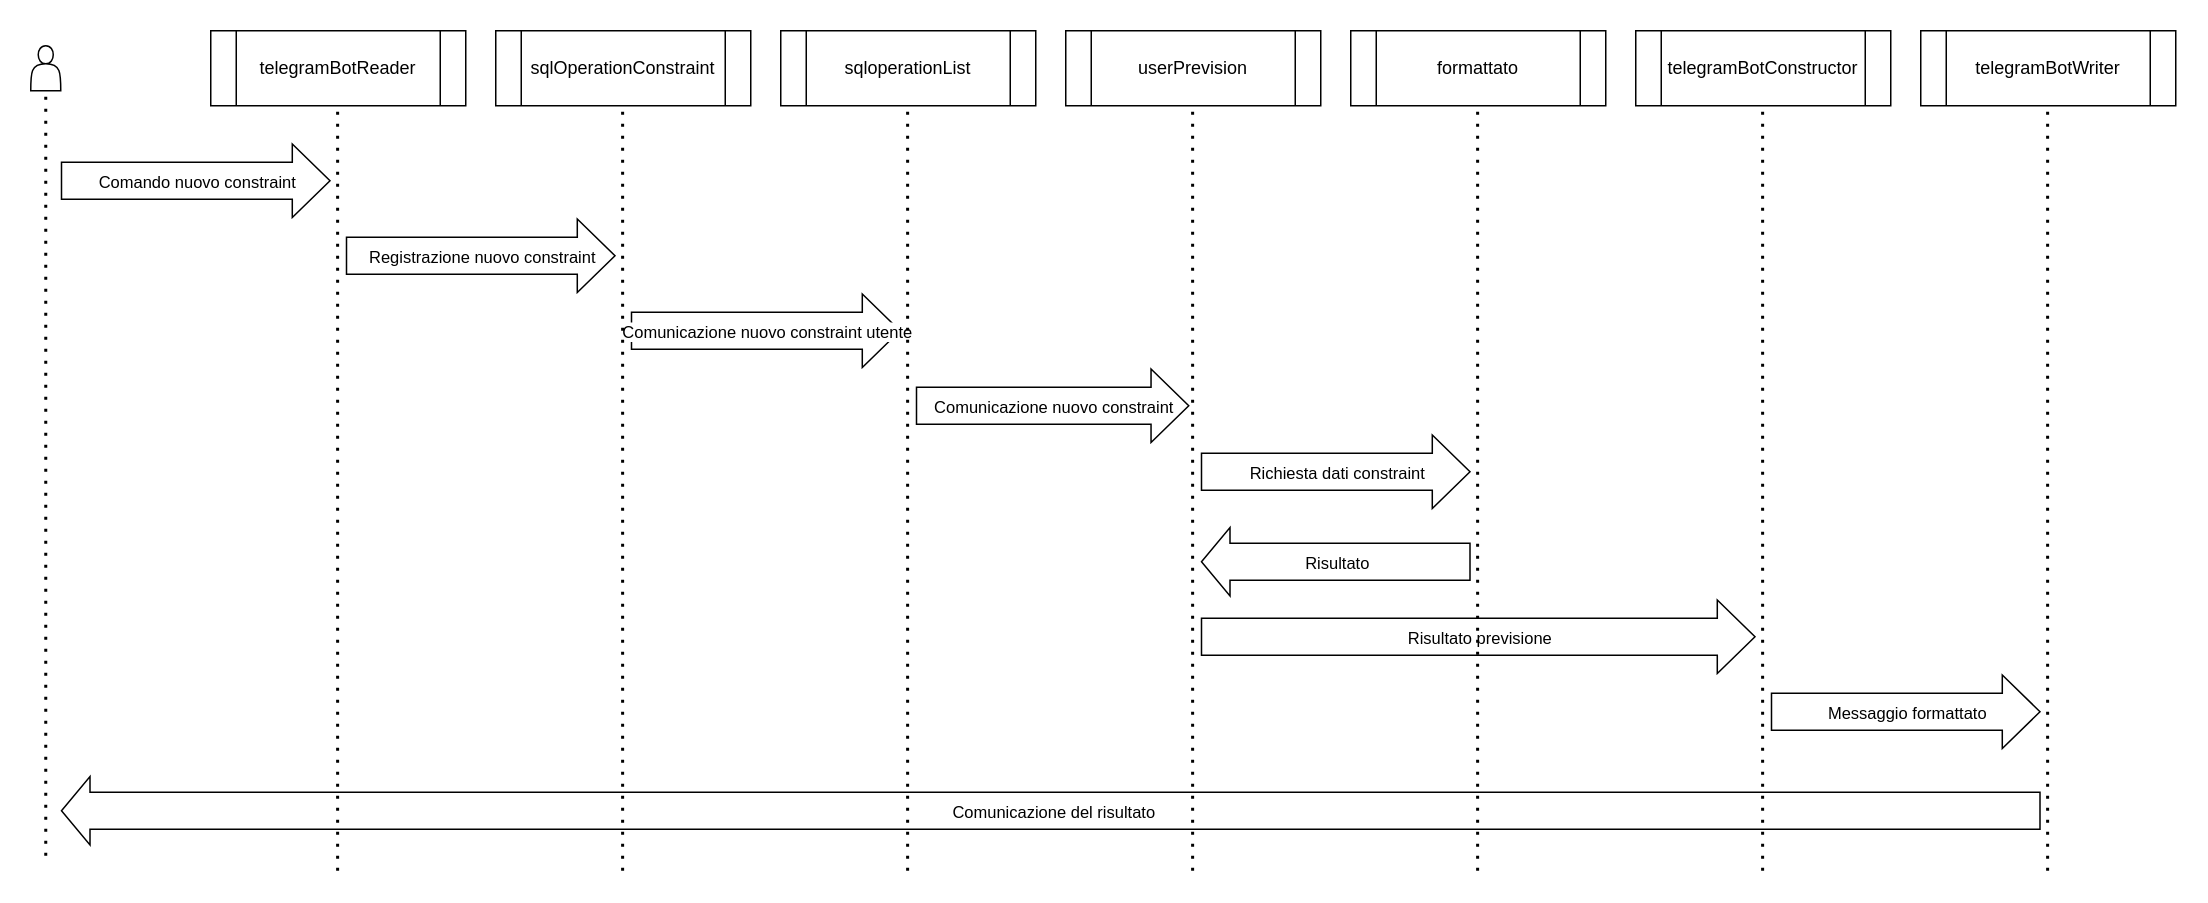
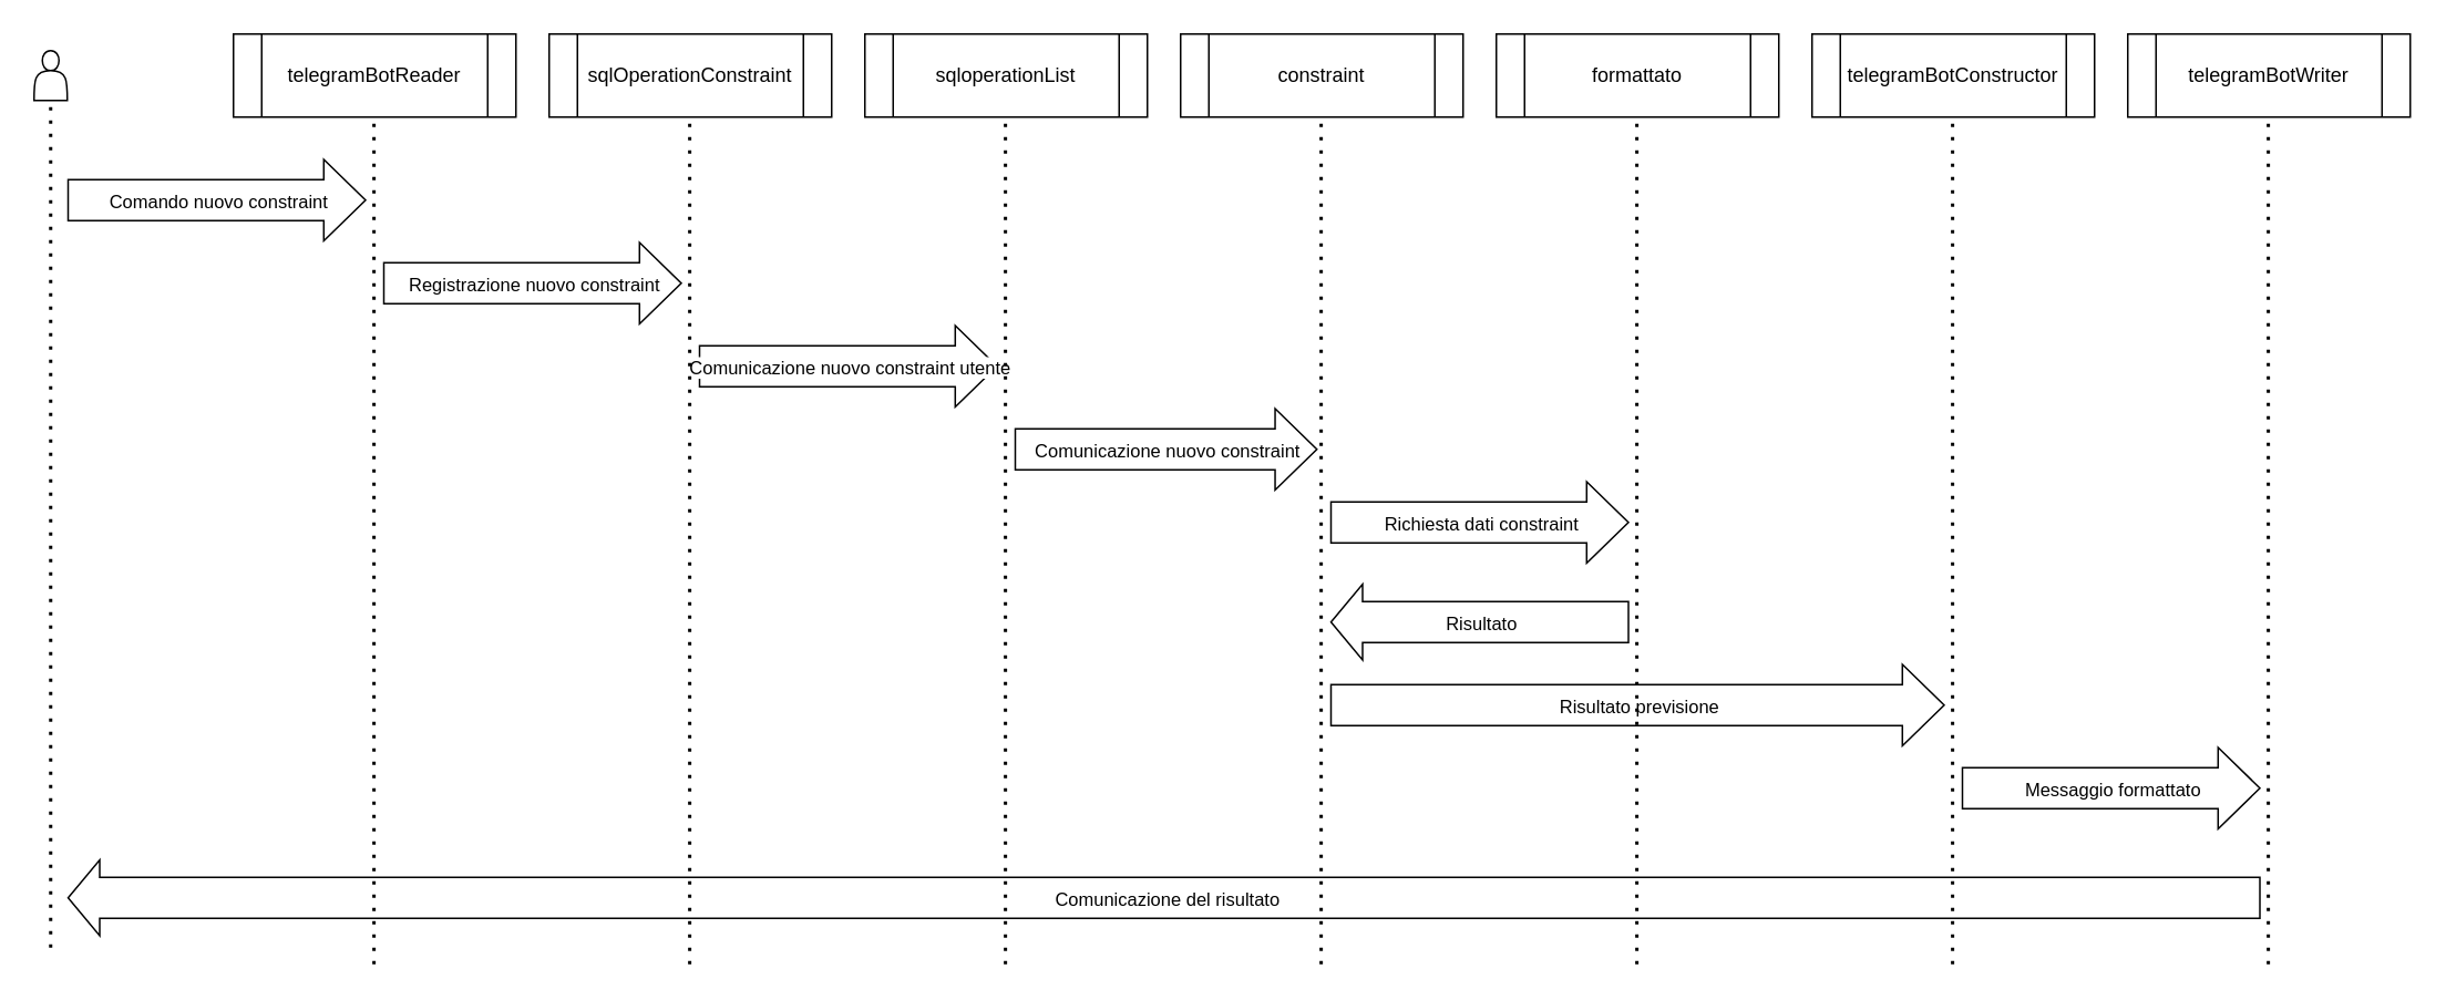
  <mxCell id="0" />
  <mxCell id="1" parent="0" />
  <mxCell id="2" value="telegramBotReader" style="shape=process;whiteSpace=wrap;html=1;backgroundOutline=1;" parent="1" vertex="1"><mxGeometry x="140" y="20" width="170" height="50" as="geometry" /></mxCell>
  <mxCell id="3" value="sqlOperationConstraint" style="shape=process;whiteSpace=wrap;html=1;backgroundOutline=1;" parent="1" vertex="1"><mxGeometry x="330" y="20" width="170" height="50" as="geometry" /></mxCell>
  <mxCell id="4" value="sqloperationList" style="shape=process;whiteSpace=wrap;html=1;backgroundOutline=1;" parent="1" vertex="1"><mxGeometry x="520" y="20" width="170" height="50" as="geometry" /></mxCell>
  <mxCell id="5" value="formattato" style="shape=process;whiteSpace=wrap;html=1;backgroundOutline=1;" parent="1" vertex="1"><mxGeometry x="900" y="20" width="170" height="50" as="geometry" /></mxCell>
  <mxCell id="6" value="telegramBotConstructor" style="shape=process;whiteSpace=wrap;html=1;backgroundOutline=1;" parent="1" vertex="1"><mxGeometry x="1090" y="20" width="170" height="50" as="geometry" /></mxCell>
  <mxCell id="7" value="" style="shape=actor;whiteSpace=wrap;html=1;" parent="1" vertex="1"><mxGeometry x="20" y="30" width="20" height="30" as="geometry" /></mxCell>
  <mxCell id="8" value="" style="endArrow=none;dashed=1;html=1;dashPattern=1 3;strokeWidth=2;rounded=0;entryX=0.5;entryY=1;entryDx=0;entryDy=0;" parent="1" edge="1"><mxGeometry width="50" height="50" relative="1" as="geometry"><mxPoint x="30" y="570" as="sourcePoint" /><mxPoint x="30" y="60" as="targetPoint" /></mxGeometry></mxCell>
  <mxCell id="9" value="" style="shape=flexArrow;endArrow=classic;html=1;rounded=0;endWidth=23.429;endSize=8.046;width=24.571;" parent="1" edge="1"><mxGeometry width="50" height="50" relative="1" as="geometry"><mxPoint x="230" y="170" as="sourcePoint" /><mxPoint x="410" y="170" as="targetPoint" /></mxGeometry></mxCell>
  <mxCell id="10" value="Text" style="edgeLabel;html=1;align=center;verticalAlign=middle;resizable=0;points=[];" parent="9" vertex="1" connectable="0"><mxGeometry x="0.071" y="-1" relative="1" as="geometry"><mxPoint x="-7" as="offset" /></mxGeometry></mxCell>
  <mxCell id="11" value="Registrazione nuovo constraint" style="edgeLabel;html=1;align=center;verticalAlign=middle;resizable=0;points=[];" parent="9" vertex="1" connectable="0"><mxGeometry x="0.002" relative="1" as="geometry"><mxPoint as="offset" /></mxGeometry></mxCell>
  <mxCell id="12" value="" style="shape=flexArrow;endArrow=classic;html=1;rounded=0;endWidth=23.429;endSize=8.046;width=24.571;" parent="1" edge="1"><mxGeometry width="50" height="50" relative="1" as="geometry"><mxPoint x="420" y="220" as="sourcePoint" /><mxPoint x="600" y="220" as="targetPoint" /></mxGeometry></mxCell>
  <mxCell id="13" value="Text" style="edgeLabel;html=1;align=center;verticalAlign=middle;resizable=0;points=[];" parent="12" vertex="1" connectable="0"><mxGeometry x="0.071" y="-1" relative="1" as="geometry"><mxPoint x="-7" as="offset" /></mxGeometry></mxCell>
  <mxCell id="14" value="Comunicazione nuovo constraint utente" style="edgeLabel;html=1;align=center;verticalAlign=middle;resizable=0;points=[];" parent="12" vertex="1" connectable="0"><mxGeometry x="0.002" relative="1" as="geometry"><mxPoint as="offset" /></mxGeometry></mxCell>
- <mxCell id="15" value="userPrevision" style="shape=process;whiteSpace=wrap;html=1;backgroundOutline=1;" parent="1" vertex="1"><mxGeometry x="710" y="20" width="170" height="50" as="geometry" /></mxCell>
+ <mxCell id="15" value="constraint" style="shape=process;whiteSpace=wrap;html=1;backgroundOutline=1;" parent="1" vertex="1"><mxGeometry x="710" y="20" width="170" height="50" as="geometry" /></mxCell>
  <mxCell id="16" value="" style="shape=flexArrow;endArrow=classic;html=1;rounded=0;endWidth=23.429;endSize=8.046;width=24.571;" parent="1" edge="1"><mxGeometry width="50" height="50" relative="1" as="geometry"><mxPoint x="610" y="270" as="sourcePoint" /><mxPoint x="792.5" y="270" as="targetPoint" /></mxGeometry></mxCell>
  <mxCell id="17" value="Text" style="edgeLabel;html=1;align=center;verticalAlign=middle;resizable=0;points=[];" parent="16" vertex="1" connectable="0"><mxGeometry x="0.071" y="-1" relative="1" as="geometry"><mxPoint x="-7" as="offset" /></mxGeometry></mxCell>
  <mxCell id="18" value="Comunicazione nuovo constraint" style="edgeLabel;html=1;align=center;verticalAlign=middle;resizable=0;points=[];" parent="16" vertex="1" connectable="0"><mxGeometry x="0.002" relative="1" as="geometry"><mxPoint as="offset" /></mxGeometry></mxCell>
  <mxCell id="19" value="" style="shape=flexArrow;endArrow=none;html=1;rounded=0;endWidth=23.429;endSize=8.046;width=24.571;startArrow=block;startFill=0;endFill=0;" parent="1" edge="1"><mxGeometry width="50" height="50" relative="1" as="geometry"><mxPoint x="40" y="540" as="sourcePoint" /><mxPoint x="1360" y="540" as="targetPoint" /></mxGeometry></mxCell>
  <mxCell id="20" value="Text" style="edgeLabel;html=1;align=center;verticalAlign=middle;resizable=0;points=[];" parent="19" vertex="1" connectable="0"><mxGeometry x="0.071" y="-1" relative="1" as="geometry"><mxPoint x="-7" as="offset" /></mxGeometry></mxCell>
  <mxCell id="21" value="Comunicazione del risultato" style="edgeLabel;html=1;align=center;verticalAlign=middle;resizable=0;points=[];" parent="19" vertex="1" connectable="0"><mxGeometry x="0.002" relative="1" as="geometry"><mxPoint as="offset" /></mxGeometry></mxCell>
  <mxCell id="22" value="" style="shape=flexArrow;endArrow=classic;html=1;rounded=0;endWidth=23.429;endSize=8.046;width=24.571;" parent="1" edge="1"><mxGeometry width="50" height="50" relative="1" as="geometry"><mxPoint x="40" y="120" as="sourcePoint" /><mxPoint x="220" y="120" as="targetPoint" /></mxGeometry></mxCell>
  <mxCell id="23" value="Text" style="edgeLabel;html=1;align=center;verticalAlign=middle;resizable=0;points=[];" parent="22" vertex="1" connectable="0"><mxGeometry x="0.071" y="-1" relative="1" as="geometry"><mxPoint x="-7" as="offset" /></mxGeometry></mxCell>
  <mxCell id="24" value="Comando nuovo constraint" style="edgeLabel;html=1;align=center;verticalAlign=middle;resizable=0;points=[];" parent="22" vertex="1" connectable="0"><mxGeometry x="0.002" relative="1" as="geometry"><mxPoint as="offset" /></mxGeometry></mxCell>
  <mxCell id="25" value="" style="shape=flexArrow;endArrow=classic;html=1;rounded=0;endWidth=23.429;endSize=8.046;width=24.571;" parent="1" edge="1"><mxGeometry width="50" height="50" relative="1" as="geometry"><mxPoint x="800" y="424" as="sourcePoint" /><mxPoint x="1170" y="424" as="targetPoint" /></mxGeometry></mxCell>
  <mxCell id="26" value="Text" style="edgeLabel;html=1;align=center;verticalAlign=middle;resizable=0;points=[];" parent="25" vertex="1" connectable="0"><mxGeometry x="0.071" y="-1" relative="1" as="geometry"><mxPoint x="-7" as="offset" /></mxGeometry></mxCell>
  <mxCell id="27" value="Risultato previsione" style="edgeLabel;html=1;align=center;verticalAlign=middle;resizable=0;points=[];" parent="25" vertex="1" connectable="0"><mxGeometry x="0.002" relative="1" as="geometry"><mxPoint as="offset" /></mxGeometry></mxCell>
  <mxCell id="28" value="telegramBotWriter" style="shape=process;whiteSpace=wrap;html=1;backgroundOutline=1;" parent="1" vertex="1"><mxGeometry x="1280" y="20" width="170" height="50" as="geometry" /></mxCell>
  <mxCell id="29" value="" style="shape=flexArrow;endArrow=classic;html=1;rounded=0;endWidth=23.429;endSize=8.046;width=24.571;" parent="1" edge="1"><mxGeometry width="50" height="50" relative="1" as="geometry"><mxPoint x="800" y="314" as="sourcePoint" /><mxPoint x="980" y="314" as="targetPoint" /></mxGeometry></mxCell>
  <mxCell id="30" value="Text" style="edgeLabel;html=1;align=center;verticalAlign=middle;resizable=0;points=[];" parent="29" vertex="1" connectable="0"><mxGeometry x="0.071" y="-1" relative="1" as="geometry"><mxPoint x="-7" as="offset" /></mxGeometry></mxCell>
  <mxCell id="31" value="Richiesta dati constraint" style="edgeLabel;html=1;align=center;verticalAlign=middle;resizable=0;points=[];" parent="29" vertex="1" connectable="0"><mxGeometry x="0.002" relative="1" as="geometry"><mxPoint as="offset" /></mxGeometry></mxCell>
  <mxCell id="32" value="" style="shape=flexArrow;endArrow=none;html=1;rounded=0;endWidth=23.429;endSize=8.046;width=24.571;endFill=0;startArrow=block;" parent="1" edge="1"><mxGeometry width="50" height="50" relative="1" as="geometry"><mxPoint x="800" y="374" as="sourcePoint" /><mxPoint x="980" y="374" as="targetPoint" /></mxGeometry></mxCell>
  <mxCell id="33" value="Text" style="edgeLabel;html=1;align=center;verticalAlign=middle;resizable=0;points=[];" parent="32" vertex="1" connectable="0"><mxGeometry x="0.071" y="-1" relative="1" as="geometry"><mxPoint x="-7" as="offset" /></mxGeometry></mxCell>
  <mxCell id="34" value="Risultato" style="edgeLabel;html=1;align=center;verticalAlign=middle;resizable=0;points=[];" parent="32" vertex="1" connectable="0"><mxGeometry x="0.002" relative="1" as="geometry"><mxPoint as="offset" /></mxGeometry></mxCell>
  <mxCell id="35" value="" style="shape=flexArrow;endArrow=classic;html=1;rounded=0;endWidth=23.429;endSize=8.046;width=24.571;" parent="1" edge="1"><mxGeometry width="50" height="50" relative="1" as="geometry"><mxPoint x="1180" y="474" as="sourcePoint" /><mxPoint x="1360" y="474" as="targetPoint" /></mxGeometry></mxCell>
  <mxCell id="36" value="Text" style="edgeLabel;html=1;align=center;verticalAlign=middle;resizable=0;points=[];" parent="35" vertex="1" connectable="0"><mxGeometry x="0.071" y="-1" relative="1" as="geometry"><mxPoint x="-7" as="offset" /></mxGeometry></mxCell>
  <mxCell id="37" value="Messaggio formattato" style="edgeLabel;html=1;align=center;verticalAlign=middle;resizable=0;points=[];" parent="35" vertex="1" connectable="0"><mxGeometry x="0.002" relative="1" as="geometry"><mxPoint as="offset" /></mxGeometry></mxCell>
  <mxCell id="38" value="" style="endArrow=none;dashed=1;html=1;dashPattern=1 3;strokeWidth=2;rounded=0;entryX=0.5;entryY=1;entryDx=0;entryDy=0;" edge="1" parent="1"><mxGeometry width="50" height="50" relative="1" as="geometry"><mxPoint x="224.58" y="580" as="sourcePoint" /><mxPoint x="224.58" y="70" as="targetPoint" /></mxGeometry></mxCell>
  <mxCell id="39" value="" style="endArrow=none;dashed=1;html=1;dashPattern=1 3;strokeWidth=2;rounded=0;entryX=0.5;entryY=1;entryDx=0;entryDy=0;" edge="1" parent="1"><mxGeometry width="50" height="50" relative="1" as="geometry"><mxPoint x="414.58" y="580" as="sourcePoint" /><mxPoint x="414.58" y="70" as="targetPoint" /></mxGeometry></mxCell>
  <mxCell id="40" value="" style="endArrow=none;dashed=1;html=1;dashPattern=1 3;strokeWidth=2;rounded=0;entryX=0.5;entryY=1;entryDx=0;entryDy=0;" edge="1" parent="1"><mxGeometry width="50" height="50" relative="1" as="geometry"><mxPoint x="604.58" y="580" as="sourcePoint" /><mxPoint x="604.58" y="70" as="targetPoint" /></mxGeometry></mxCell>
  <mxCell id="41" value="" style="endArrow=none;dashed=1;html=1;dashPattern=1 3;strokeWidth=2;rounded=0;entryX=0.5;entryY=1;entryDx=0;entryDy=0;" edge="1" parent="1"><mxGeometry width="50" height="50" relative="1" as="geometry"><mxPoint x="794.58" y="580" as="sourcePoint" /><mxPoint x="794.58" y="70" as="targetPoint" /></mxGeometry></mxCell>
  <mxCell id="42" value="" style="endArrow=none;dashed=1;html=1;dashPattern=1 3;strokeWidth=2;rounded=0;entryX=0.5;entryY=1;entryDx=0;entryDy=0;" edge="1" parent="1"><mxGeometry width="50" height="50" relative="1" as="geometry"><mxPoint x="984.58" y="580" as="sourcePoint" /><mxPoint x="984.58" y="70" as="targetPoint" /></mxGeometry></mxCell>
  <mxCell id="43" value="" style="endArrow=none;dashed=1;html=1;dashPattern=1 3;strokeWidth=2;rounded=0;entryX=0.5;entryY=1;entryDx=0;entryDy=0;" edge="1" parent="1"><mxGeometry width="50" height="50" relative="1" as="geometry"><mxPoint x="1174.58" y="580" as="sourcePoint" /><mxPoint x="1174.58" y="70" as="targetPoint" /></mxGeometry></mxCell>
  <mxCell id="44" value="" style="endArrow=none;dashed=1;html=1;dashPattern=1 3;strokeWidth=2;rounded=0;entryX=0.5;entryY=1;entryDx=0;entryDy=0;" edge="1" parent="1"><mxGeometry width="50" height="50" relative="1" as="geometry"><mxPoint x="1364.58" y="580" as="sourcePoint" /><mxPoint x="1364.58" y="70" as="targetPoint" /></mxGeometry></mxCell>
